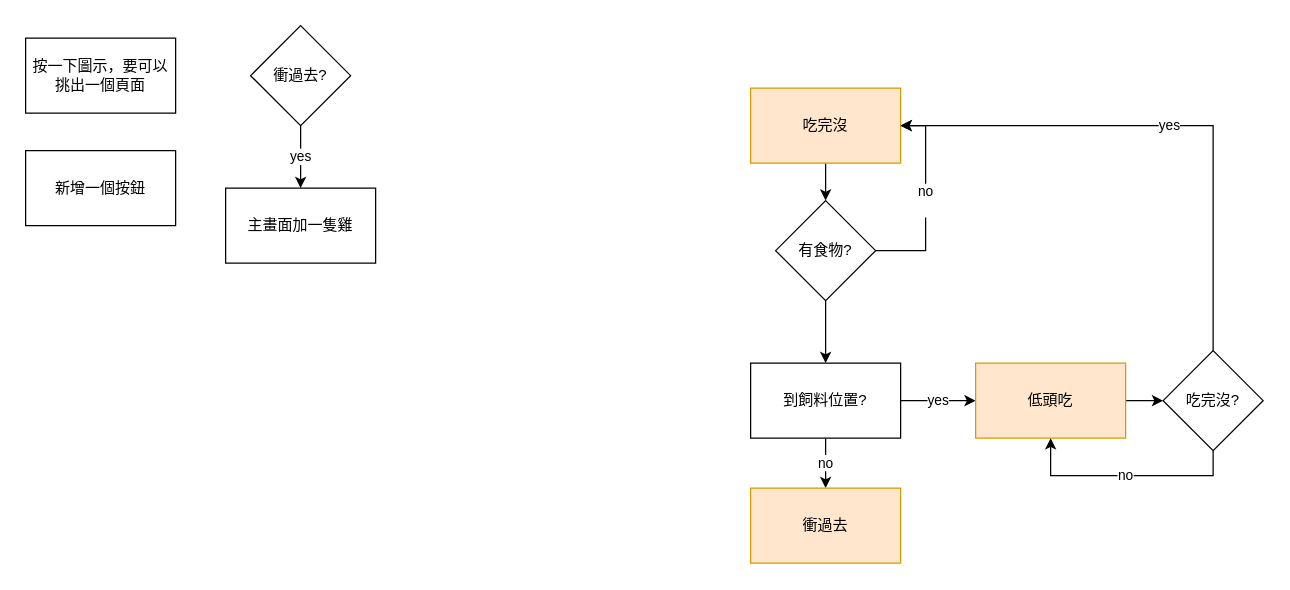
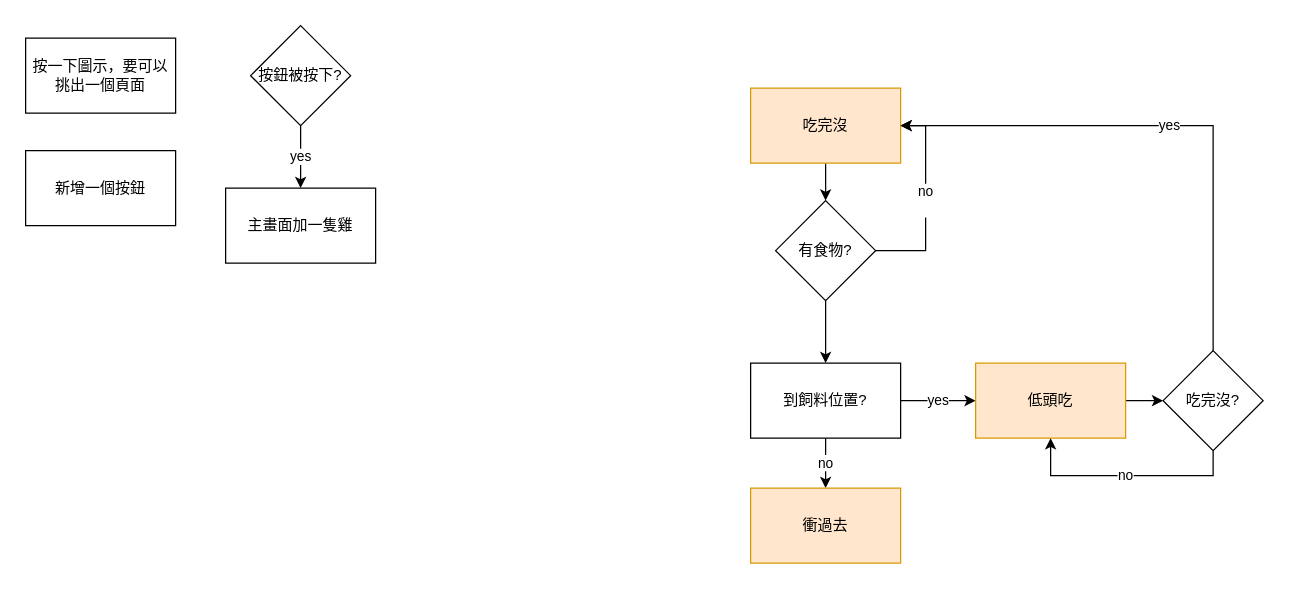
  <mxCell id="0" />
  <mxCell id="1" parent="0" />
  <mxCell id="2" value="yes" style="edgeStyle=orthogonalEdgeStyle;rounded=0;orthogonalLoop=1;jettySize=auto;html=1;entryX=0.5;entryY=0;entryDx=0;entryDy=0;" parent="1" source="3" target="6" edge="1"><mxGeometry relative="1" as="geometry" /></mxCell>
- <mxCell id="3" value="衝過去?" style="rhombus;whiteSpace=wrap;html=1;" parent="1" vertex="1"><mxGeometry x="200" y="20" width="80" height="80" as="geometry" /></mxCell>
+ <mxCell id="3" value="按鈕被按下?" style="rhombus;whiteSpace=wrap;html=1;" parent="1" vertex="1"><mxGeometry x="200" y="20" width="80" height="80" as="geometry" /></mxCell>
  <mxCell id="4" value="新增一個按鈕" style="rounded=0;whiteSpace=wrap;html=1;" parent="1" vertex="1"><mxGeometry x="20" y="120" width="120" height="60" as="geometry" /></mxCell>
  <mxCell id="5" value="按一下圖示，要可以挑出一個頁面" style="rounded=0;whiteSpace=wrap;html=1;" parent="1" vertex="1"><mxGeometry x="20" y="30" width="120" height="60" as="geometry" /></mxCell>
  <mxCell id="6" value="主畫面加一隻雞" style="rounded=0;whiteSpace=wrap;html=1;" parent="1" vertex="1"><mxGeometry x="180" y="150" width="120" height="60" as="geometry" /></mxCell>
  <mxCell id="7" style="edgeStyle=orthogonalEdgeStyle;rounded=0;orthogonalLoop=1;jettySize=auto;html=1;entryX=0.5;entryY=0;entryDx=0;entryDy=0;" parent="1" source="8" target="11" edge="1"><mxGeometry relative="1" as="geometry" /></mxCell>
  <mxCell id="8" value="吃完沒" style="rounded=0;whiteSpace=wrap;html=1;fillColor=#ffe6cc;strokeColor=#d79b00;" parent="1" vertex="1"><mxGeometry x="600" y="70" width="120" height="60" as="geometry" /></mxCell>
  <mxCell id="9" value="no&lt;div&gt;&lt;br&gt;&lt;/div&gt;" style="edgeStyle=orthogonalEdgeStyle;rounded=0;orthogonalLoop=1;jettySize=auto;html=1;entryX=1;entryY=0.5;entryDx=0;entryDy=0;" parent="1" source="11" target="8" edge="1"><mxGeometry relative="1" as="geometry"><Array as="points"><mxPoint x="740" y="200" /><mxPoint x="740" y="100" /></Array></mxGeometry></mxCell>
  <mxCell id="10" style="edgeStyle=orthogonalEdgeStyle;rounded=0;orthogonalLoop=1;jettySize=auto;html=1;entryX=0.5;entryY=0;entryDx=0;entryDy=0;" parent="1" source="11" target="14" edge="1"><mxGeometry relative="1" as="geometry" /></mxCell>
  <mxCell id="11" value="有食物?" style="rhombus;whiteSpace=wrap;html=1;" parent="1" vertex="1"><mxGeometry x="620" y="160" width="80" height="80" as="geometry" /></mxCell>
  <mxCell id="12" value="no" style="edgeStyle=orthogonalEdgeStyle;rounded=0;orthogonalLoop=1;jettySize=auto;html=1;entryX=0.5;entryY=0;entryDx=0;entryDy=0;" parent="1" source="14" target="15" edge="1"><mxGeometry relative="1" as="geometry" /></mxCell>
  <mxCell id="13" value="yes" style="edgeStyle=orthogonalEdgeStyle;rounded=0;orthogonalLoop=1;jettySize=auto;html=1;entryX=0;entryY=0.5;entryDx=0;entryDy=0;" parent="1" source="14" target="17" edge="1"><mxGeometry relative="1" as="geometry" /></mxCell>
  <mxCell id="14" value="到飼料位置?" style="rounded=0;whiteSpace=wrap;html=1;" parent="1" vertex="1"><mxGeometry x="600" y="290" width="120" height="60" as="geometry" /></mxCell>
  <mxCell id="15" value="衝過去" style="rounded=0;whiteSpace=wrap;html=1;fillColor=#ffe6cc;strokeColor=#d79b00;" parent="1" vertex="1"><mxGeometry x="600" y="390" width="120" height="60" as="geometry" /></mxCell>
  <mxCell id="16" style="edgeStyle=orthogonalEdgeStyle;rounded=0;orthogonalLoop=1;jettySize=auto;html=1;entryX=0;entryY=0.5;entryDx=0;entryDy=0;" parent="1" source="17" target="20" edge="1"><mxGeometry relative="1" as="geometry" /></mxCell>
  <mxCell id="17" value="低頭吃" style="rounded=0;whiteSpace=wrap;html=1;fillColor=#ffe6cc;strokeColor=#d79b00;" parent="1" vertex="1"><mxGeometry x="780" y="290" width="120" height="60" as="geometry" /></mxCell>
  <mxCell id="18" value="no" style="edgeStyle=orthogonalEdgeStyle;rounded=0;orthogonalLoop=1;jettySize=auto;html=1;entryX=0.5;entryY=1;entryDx=0;entryDy=0;" parent="1" source="20" target="17" edge="1"><mxGeometry relative="1" as="geometry"><Array as="points"><mxPoint x="970" y="380" /><mxPoint x="840" y="380" /></Array></mxGeometry></mxCell>
  <mxCell id="19" value="yes" style="edgeStyle=orthogonalEdgeStyle;rounded=0;orthogonalLoop=1;jettySize=auto;html=1;entryX=1;entryY=0.5;entryDx=0;entryDy=0;" parent="1" source="20" target="8" edge="1"><mxGeometry relative="1" as="geometry"><Array as="points"><mxPoint x="970" y="100" /></Array></mxGeometry></mxCell>
  <mxCell id="20" value="吃完沒?" style="rhombus;whiteSpace=wrap;html=1;" parent="1" vertex="1"><mxGeometry x="930" y="280" width="80" height="80" as="geometry" /></mxCell>
